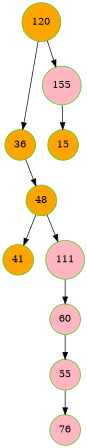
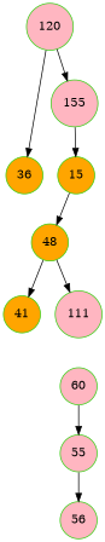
  digraph {
    node [color="#31CEFG" fillcolor=orange shape=circle style=filled]
-   120
+   120 [fillcolor=lightpink]
    36
    155 [fillcolor=lightpink]
    48
    15
    41
    111 [fillcolor=lightpink]
    60 [fillcolor=lightpink]
    55 [fillcolor=lightpink]
-   56 [fillcolor=lightpink label=76]
+   56 [fillcolor=lightpink]
    120 -> 36
    120 -> 155
-   36 -> 48
+   15 -> 48
    155 -> 15
    48 -> 41
    48 -> 111
-   111 -> 60
    60 -> 55
    55 -> 56
  }
